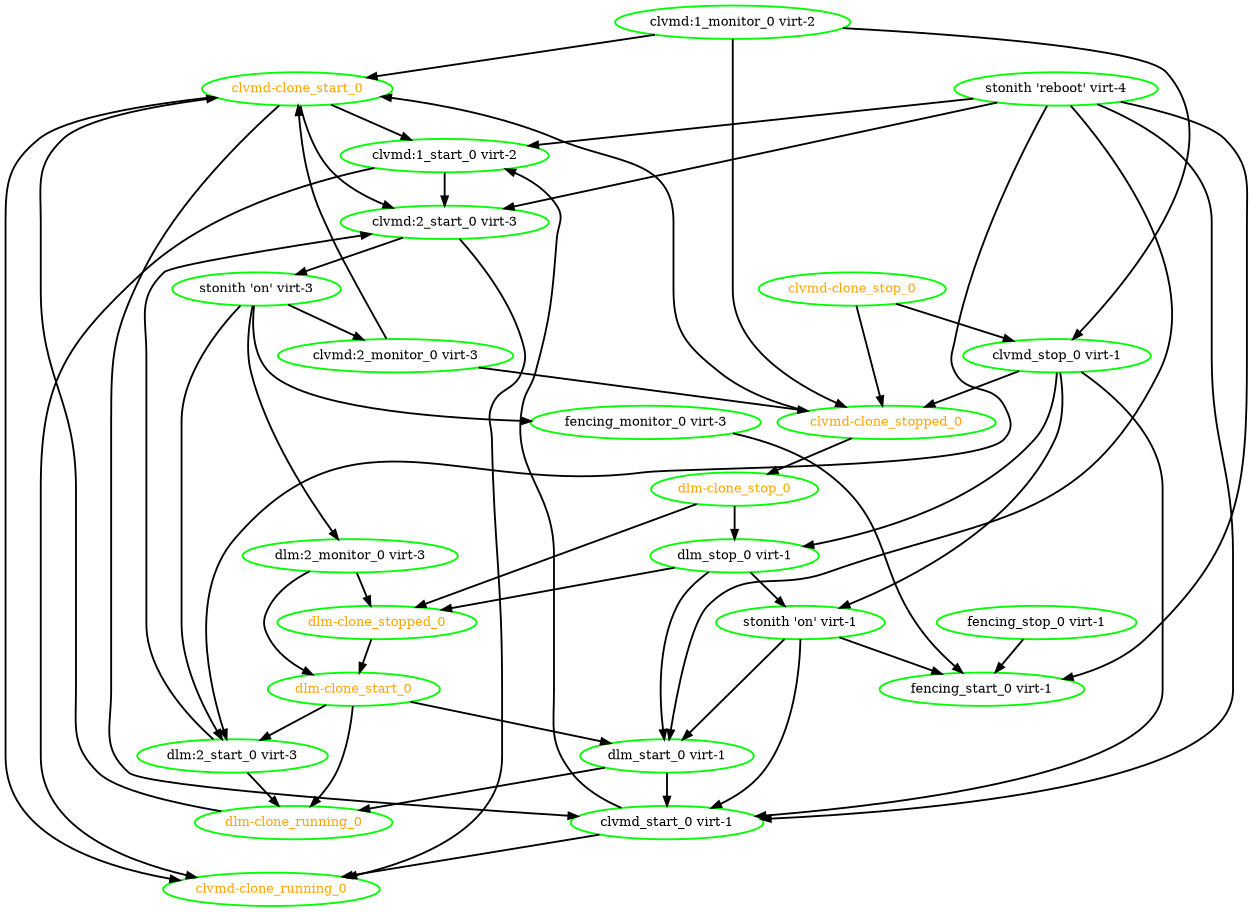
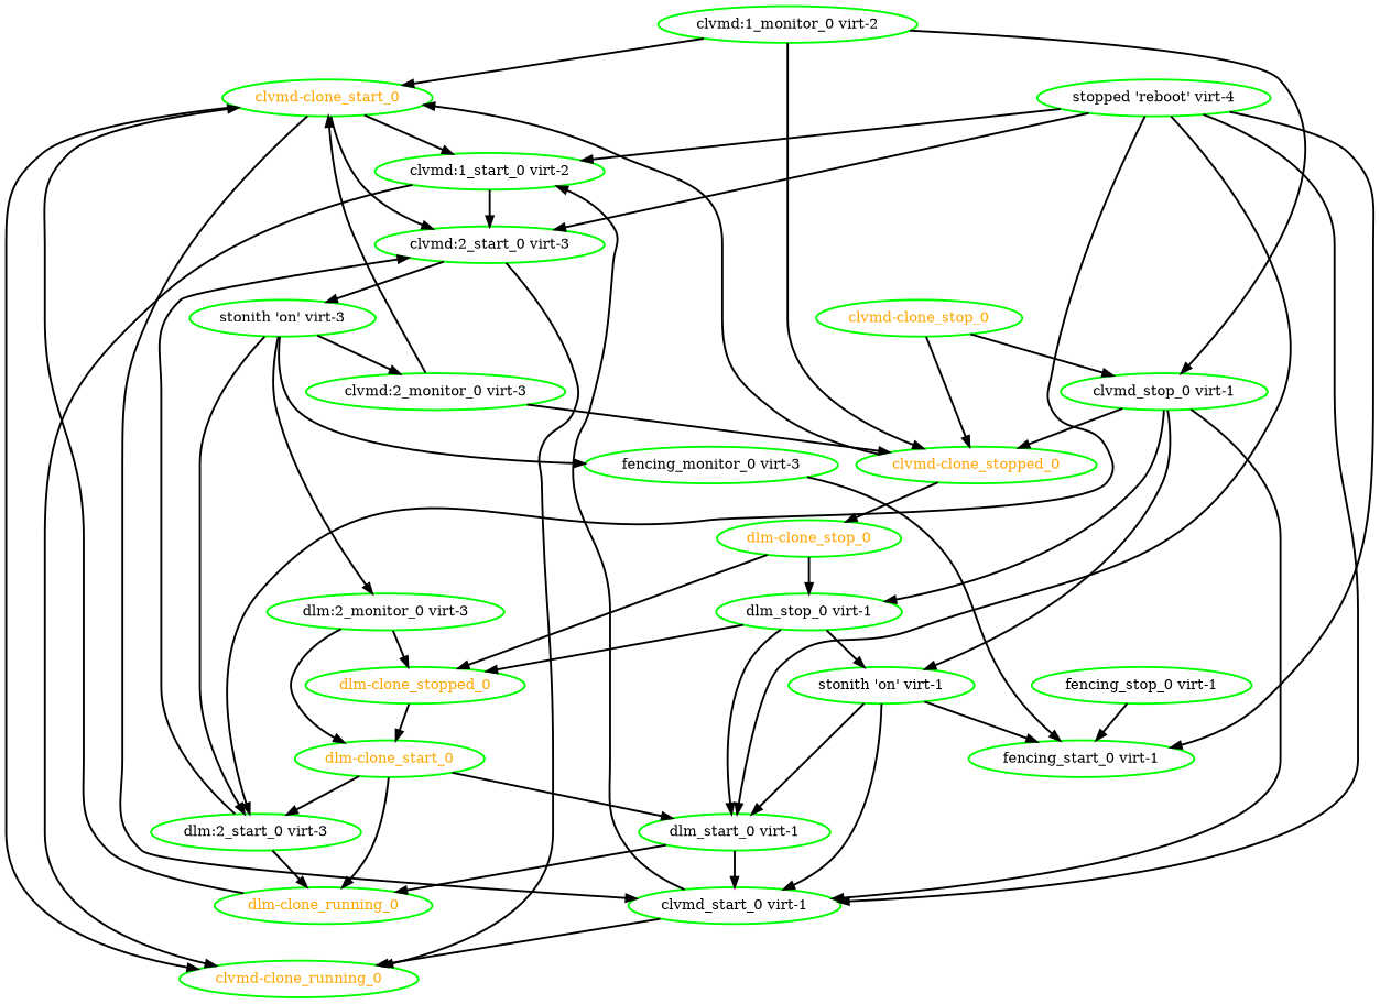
  digraph {
    node [color=green fontcolor=black style=bold]
    edge [style=bold]
    "clvmd-clone_running_0" [fontcolor=orange]
    "clvmd-clone_start_0" [fontcolor=orange]
    "clvmd:1_start_0 virt-2"
    "clvmd:2_start_0 virt-3"
    "clvmd_start_0 virt-1"
    "stonith 'on' virt-3"
    "clvmd-clone_stop_0" [fontcolor=orange]
    "clvmd-clone_stopped_0" [fontcolor=orange]
    "clvmd_stop_0 virt-1"
    "dlm-clone_stop_0" [fontcolor=orange]
    "dlm_stop_0 virt-1"
    "stonith 'on' virt-1"
    "dlm-clone_stopped_0" [fontcolor=orange]
    "dlm_start_0 virt-1"
    "fencing_start_0 virt-1"
    "dlm-clone_start_0" [fontcolor=orange]
    "clvmd:1_monitor_0 virt-2"
    "clvmd:2_monitor_0 virt-3"
    "dlm-clone_running_0" [fontcolor=orange]
    "dlm:2_start_0 virt-3"
    "dlm:2_monitor_0 virt-3"
    "fencing_monitor_0 virt-3"
    "fencing_stop_0 virt-1"
-   "stonith 'reboot' virt-4"
+   "stonith 'reboot' virt-4" [label="stopped 'reboot' virt-4"]
    "clvmd-clone_start_0" -> "clvmd-clone_running_0"
    "clvmd-clone_start_0" -> "clvmd:1_start_0 virt-2"
    "clvmd-clone_start_0" -> "clvmd:2_start_0 virt-3"
    "clvmd-clone_start_0" -> "clvmd_start_0 virt-1"
    "clvmd:1_start_0 virt-2" -> "clvmd-clone_running_0"
    "clvmd:1_start_0 virt-2" -> "clvmd:2_start_0 virt-3"
    "clvmd:2_start_0 virt-3" -> "clvmd-clone_running_0"
    "clvmd:2_start_0 virt-3" -> "stonith 'on' virt-3"
    "clvmd_start_0 virt-1" -> "clvmd-clone_running_0"
    "clvmd_start_0 virt-1" -> "clvmd:1_start_0 virt-2"
    "stonith 'on' virt-3" -> "clvmd:2_monitor_0 virt-3"
    "stonith 'on' virt-3" -> "dlm:2_start_0 virt-3"
    "stonith 'on' virt-3" -> "dlm:2_monitor_0 virt-3"
    "stonith 'on' virt-3" -> "fencing_monitor_0 virt-3"
    "clvmd-clone_stop_0" -> "clvmd-clone_stopped_0"
    "clvmd-clone_stop_0" -> "clvmd_stop_0 virt-1"
    "clvmd-clone_stopped_0" -> "clvmd-clone_start_0"
    "clvmd-clone_stopped_0" -> "dlm-clone_stop_0"
    "clvmd_stop_0 virt-1" -> "clvmd_start_0 virt-1"
    "clvmd_stop_0 virt-1" -> "clvmd-clone_stopped_0"
    "clvmd_stop_0 virt-1" -> "dlm_stop_0 virt-1"
    "clvmd_stop_0 virt-1" -> "stonith 'on' virt-1"
    "dlm-clone_stop_0" -> "dlm_stop_0 virt-1"
    "dlm-clone_stop_0" -> "dlm-clone_stopped_0"
    "dlm_stop_0 virt-1" -> "stonith 'on' virt-1"
    "dlm_stop_0 virt-1" -> "dlm-clone_stopped_0"
    "dlm_stop_0 virt-1" -> "dlm_start_0 virt-1"
    "stonith 'on' virt-1" -> "clvmd_start_0 virt-1"
    "stonith 'on' virt-1" -> "dlm_start_0 virt-1"
    "stonith 'on' virt-1" -> "fencing_start_0 virt-1"
    "dlm-clone_stopped_0" -> "dlm-clone_start_0"
    "dlm_start_0 virt-1" -> "clvmd_start_0 virt-1"
    "dlm_start_0 virt-1" -> "dlm-clone_running_0"
    "dlm-clone_start_0" -> "dlm_start_0 virt-1"
    "dlm-clone_start_0" -> "dlm-clone_running_0"
    "dlm-clone_start_0" -> "dlm:2_start_0 virt-3"
    "clvmd:1_monitor_0 virt-2" -> "clvmd-clone_start_0"
    "clvmd:1_monitor_0 virt-2" -> "clvmd-clone_stopped_0"
    "clvmd:1_monitor_0 virt-2" -> "clvmd_stop_0 virt-1"
    "clvmd:2_monitor_0 virt-3" -> "clvmd-clone_start_0"
    "clvmd:2_monitor_0 virt-3" -> "clvmd-clone_stopped_0"
    "dlm-clone_running_0" -> "clvmd-clone_start_0"
    "dlm:2_start_0 virt-3" -> "clvmd:2_start_0 virt-3"
    "dlm:2_start_0 virt-3" -> "dlm-clone_running_0"
    "dlm:2_monitor_0 virt-3" -> "dlm-clone_stopped_0"
    "dlm:2_monitor_0 virt-3" -> "dlm-clone_start_0"
    "fencing_monitor_0 virt-3" -> "fencing_start_0 virt-1"
    "fencing_stop_0 virt-1" -> "fencing_start_0 virt-1"
    "stonith 'reboot' virt-4" -> "clvmd:1_start_0 virt-2"
    "stonith 'reboot' virt-4" -> "clvmd:2_start_0 virt-3"
    "stonith 'reboot' virt-4" -> "clvmd_start_0 virt-1"
    "stonith 'reboot' virt-4" -> "dlm_start_0 virt-1"
    "stonith 'reboot' virt-4" -> "fencing_start_0 virt-1"
    "stonith 'reboot' virt-4" -> "dlm:2_start_0 virt-3"
  }
